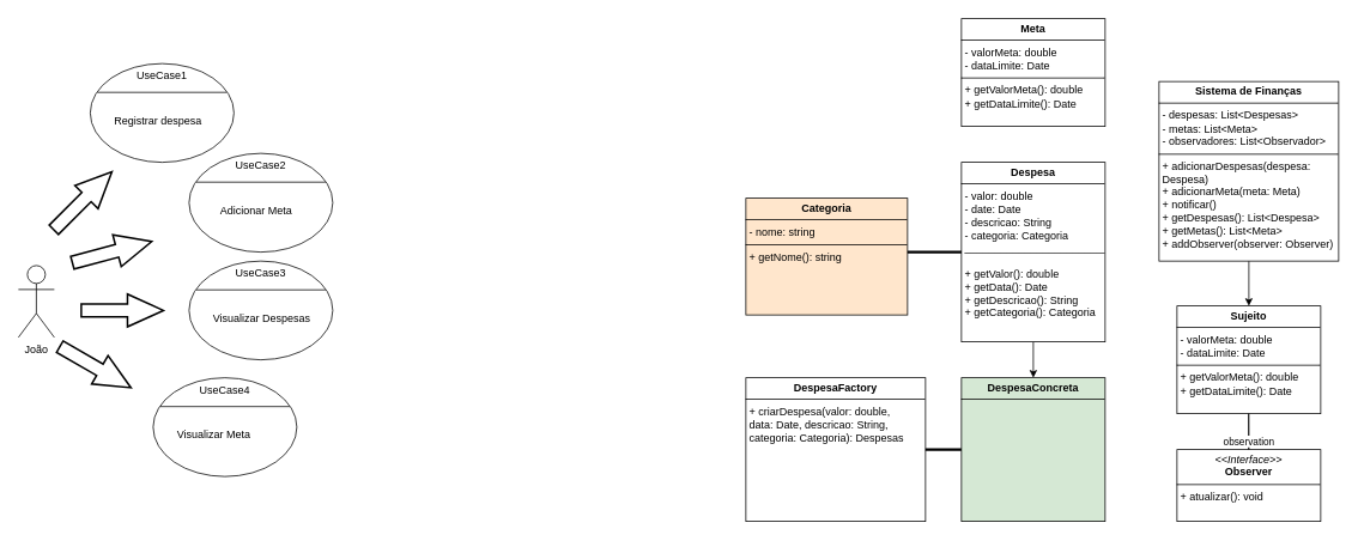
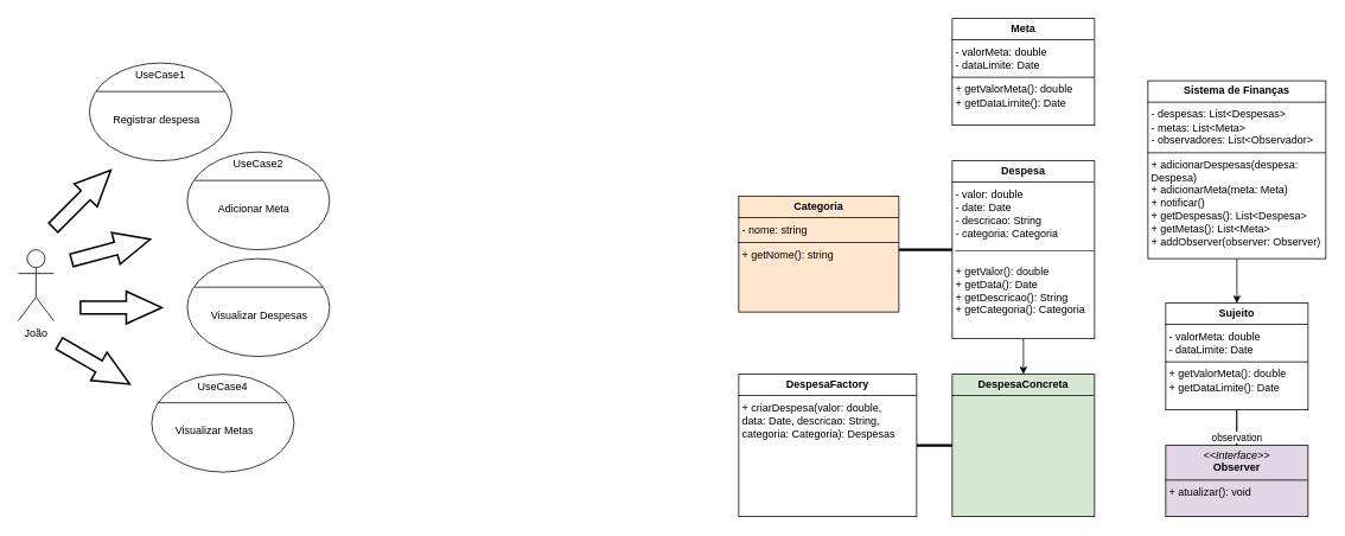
  <mxCell id="0" />
  <mxCell id="1" parent="0" />
  <mxCell id="2" value="" style="edgeStyle=orthogonalEdgeStyle;rounded=0;orthogonalLoop=1;jettySize=auto;html=1;entryX=0.5;entryY=0;entryDx=0;entryDy=0;" parent="1" source="3" target="12" edge="1"><mxGeometry relative="1" as="geometry"><mxPoint x="910" y="450" as="targetPoint" /></mxGeometry></mxCell>
  <mxCell id="3" value="&lt;p style=&quot;margin:0px;margin-top:4px;text-align:center;&quot;&gt;&lt;b&gt;Despesa&lt;/b&gt;&lt;/p&gt;&lt;hr size=&quot;1&quot; style=&quot;border-style:solid;&quot;&gt;&lt;p style=&quot;margin:0px;margin-left:4px;&quot;&gt;- valor: double&lt;/p&gt;&lt;p style=&quot;margin:0px;margin-left:4px;&quot;&gt;- date: Date&lt;/p&gt;&lt;p style=&quot;margin:0px;margin-left:4px;&quot;&gt;- descricao: String&lt;/p&gt;&lt;p style=&quot;margin:0px;margin-left:4px;&quot;&gt;- categoria: Categoria&lt;/p&gt;&lt;p style=&quot;margin:0px;margin-left:4px;&quot;&gt;________________________&lt;/p&gt;&lt;p style=&quot;margin:0px;margin-left:4px;&quot;&gt;&lt;br&gt;&lt;/p&gt;&lt;p style=&quot;margin: 0px 0px 0px 4px;&quot;&gt;+ getValor(): double&lt;/p&gt;&lt;p style=&quot;margin: 0px 0px 0px 4px;&quot;&gt;+ getData(): Date&lt;/p&gt;&lt;p style=&quot;margin: 0px 0px 0px 4px;&quot;&gt;+ getDescricao(): String&lt;/p&gt;&lt;p style=&quot;margin: 0px 0px 0px 4px;&quot;&gt;+ getCategoria(): Categoria&lt;/p&gt;&lt;p style=&quot;margin:0px;margin-left:4px;&quot;&gt;&lt;br&gt;&lt;/p&gt;" style="verticalAlign=top;align=left;overflow=fill;html=1;whiteSpace=wrap;" parent="1" vertex="1"><mxGeometry x="1070" y="180" width="160" height="200" as="geometry" /></mxCell>
  <mxCell id="4" value="&lt;p style=&quot;margin:0px;margin-top:4px;text-align:center;&quot;&gt;&lt;b&gt;Categoria&lt;/b&gt;&lt;/p&gt;&lt;hr size=&quot;1&quot; style=&quot;border-style:solid;&quot;&gt;&lt;p style=&quot;margin:0px;margin-left:4px;&quot;&gt;- nome: string&lt;/p&gt;&lt;hr size=&quot;1&quot; style=&quot;border-style:solid;&quot;&gt;&lt;p style=&quot;margin:0px;margin-left:4px;&quot;&gt;+ getNome(): string&lt;/p&gt;" style="verticalAlign=top;align=left;overflow=fill;html=1;whiteSpace=wrap;fillColor=#ffe6cc;" parent="1" vertex="1"><mxGeometry x="830" y="220" width="180" height="130" as="geometry" /></mxCell>
  <mxCell id="5" value="" style="edgeStyle=orthogonalEdgeStyle;rounded=0;orthogonalLoop=1;jettySize=auto;html=1;" parent="1" source="6" target="9" edge="1"><mxGeometry relative="1" as="geometry" /></mxCell>
  <mxCell id="6" value="&lt;p style=&quot;margin:0px;margin-top:4px;text-align:center;&quot;&gt;&lt;b&gt;Sistema de Finanças&lt;/b&gt;&lt;/p&gt;&lt;hr size=&quot;1&quot; style=&quot;border-style:solid;&quot;&gt;&lt;p style=&quot;margin:0px;margin-left:4px;&quot;&gt;- despesas: List&amp;lt;Despesas&amp;gt;&lt;/p&gt;&lt;p style=&quot;margin:0px;margin-left:4px;&quot;&gt;- metas: List&amp;lt;Meta&amp;gt;&lt;/p&gt;&lt;p style=&quot;margin:0px;margin-left:4px;&quot;&gt;- observadores: List&amp;lt;Observador&amp;gt;&lt;/p&gt;&lt;hr size=&quot;1&quot; style=&quot;border-style:solid;&quot;&gt;&lt;p style=&quot;margin:0px;margin-left:4px;&quot;&gt;+ adicionarDespesas(despesa: Despesa)&lt;/p&gt;&lt;p style=&quot;margin:0px;margin-left:4px;&quot;&gt;+ adicionarMeta(meta: Meta)&lt;/p&gt;&lt;p style=&quot;margin:0px;margin-left:4px;&quot;&gt;+ notificar()&lt;br&gt;+ getDespesas(): List&amp;lt;Despesa&amp;gt;&lt;/p&gt;&lt;p style=&quot;margin:0px;margin-left:4px;&quot;&gt;+ getMetas(): List&amp;lt;Meta&amp;gt;&lt;/p&gt;&lt;p style=&quot;margin:0px;margin-left:4px;&quot;&gt;+ addObserver(observer: Observer)&lt;/p&gt;" style="verticalAlign=top;align=left;overflow=fill;html=1;whiteSpace=wrap;" parent="1" vertex="1"><mxGeometry x="1290" y="90" width="200" height="200" as="geometry" /></mxCell>
  <mxCell id="7" value="&lt;p style=&quot;margin:0px;margin-top:4px;text-align:center;&quot;&gt;&lt;b&gt;Meta&lt;/b&gt;&lt;/p&gt;&lt;hr size=&quot;1&quot; style=&quot;border-style:solid;&quot;&gt;&lt;p style=&quot;margin:0px;margin-left:4px;&quot;&gt;- valorMeta: double&lt;/p&gt;&lt;p style=&quot;margin:0px;margin-left:4px;&quot;&gt;- dataLimite: Date&lt;/p&gt;&lt;hr size=&quot;1&quot; style=&quot;border-style:solid;&quot;&gt;&lt;p style=&quot;margin:0px;margin-left:4px;&quot;&gt;+ getValorMeta(): double&lt;/p&gt;&lt;p style=&quot;margin:0px;margin-left:4px;&quot;&gt;+ getDataLimite(): Date&lt;/p&gt;" style="verticalAlign=top;align=left;overflow=fill;html=1;whiteSpace=wrap;" parent="1" vertex="1"><mxGeometry x="1070" y="20" width="160" height="120" as="geometry" /></mxCell>
  <mxCell id="8" value="&lt;p style=&quot;margin:0px;margin-top:4px;text-align:center;&quot;&gt;&lt;b&gt;DespesaFactory&lt;/b&gt;&lt;/p&gt;&lt;hr size=&quot;1&quot; style=&quot;border-style:solid;&quot;&gt;&lt;p style=&quot;margin:0px;margin-left:4px;&quot;&gt;+ criarDespesa(&lt;span style=&quot;background-color: initial;&quot;&gt;valor: double,&lt;/span&gt;&lt;/p&gt;&lt;p style=&quot;margin:0px;margin-left:4px;&quot;&gt;data: Date,&amp;nbsp;&lt;span style=&quot;background-color: initial;&quot;&gt;descricao: String,&lt;/span&gt;&lt;/p&gt;&lt;p style=&quot;margin:0px;margin-left:4px;&quot;&gt;categoria: Categoria): Despesas&lt;/p&gt;" style="verticalAlign=top;align=left;overflow=fill;html=1;whiteSpace=wrap;" parent="1" vertex="1"><mxGeometry x="830" y="420" width="200" height="160" as="geometry" /></mxCell>
  <mxCell id="9" value="&lt;p style=&quot;margin:0px;margin-top:4px;text-align:center;&quot;&gt;&lt;b&gt;Sujeito&lt;/b&gt;&lt;/p&gt;&lt;hr size=&quot;1&quot; style=&quot;border-style:solid;&quot;&gt;&lt;p style=&quot;margin:0px;margin-left:4px;&quot;&gt;- valorMeta: double&lt;/p&gt;&lt;p style=&quot;margin:0px;margin-left:4px;&quot;&gt;- dataLimite: Date&lt;/p&gt;&lt;hr size=&quot;1&quot; style=&quot;border-style:solid;&quot;&gt;&lt;p style=&quot;margin:0px;margin-left:4px;&quot;&gt;+ getValorMeta(): double&lt;/p&gt;&lt;p style=&quot;margin:0px;margin-left:4px;&quot;&gt;+ getDataLimite(): Date&lt;/p&gt;" style="verticalAlign=top;align=left;overflow=fill;html=1;whiteSpace=wrap;" parent="1" vertex="1"><mxGeometry x="1310" y="340" width="160" height="120" as="geometry" /></mxCell>
- <mxCell id="10" value="&lt;p style=&quot;margin:0px;margin-top:4px;text-align:center;&quot;&gt;&lt;i&gt;&amp;lt;&amp;lt;Interface&amp;gt;&amp;gt;&lt;/i&gt;&lt;br&gt;&lt;b&gt;Observer&lt;/b&gt;&lt;/p&gt;&lt;hr size=&quot;1&quot; style=&quot;border-style:solid;&quot;&gt;&lt;p style=&quot;margin:0px;margin-left:4px;&quot;&gt;+ atualizar(): void&lt;br&gt;&lt;/p&gt;" style="verticalAlign=top;align=left;overflow=fill;html=1;whiteSpace=wrap;" parent="1" vertex="1"><mxGeometry x="1310" y="500" width="160" height="80" as="geometry" /></mxCell>
+ <mxCell id="10" value="&lt;p style=&quot;margin:0px;margin-top:4px;text-align:center;&quot;&gt;&lt;i&gt;&amp;lt;&amp;lt;Interface&amp;gt;&amp;gt;&lt;/i&gt;&lt;br&gt;&lt;b&gt;Observer&lt;/b&gt;&lt;/p&gt;&lt;hr size=&quot;1&quot; style=&quot;border-style:solid;&quot;&gt;&lt;p style=&quot;margin:0px;margin-left:4px;&quot;&gt;+ atualizar(): void&lt;br&gt;&lt;/p&gt;" style="verticalAlign=top;align=left;overflow=fill;html=1;whiteSpace=wrap;fillColor=#e1d5e7;" parent="1" vertex="1"><mxGeometry x="1310" y="500" width="160" height="80" as="geometry" /></mxCell>
  <mxCell id="11" value="observation" style="endArrow=none;html=1;endSize=12;startArrow=none;startSize=14;startFill=0;edgeStyle=orthogonalEdgeStyle;align=center;verticalAlign=bottom;endFill=0;rounded=0;exitX=0.5;exitY=1;exitDx=0;exitDy=0;" parent="1" edge="1"><mxGeometry x="1" relative="1" as="geometry"><mxPoint x="1389.81" y="499.98" as="sourcePoint" /><mxPoint x="1389.95" y="499.98" as="targetPoint" /><Array as="points"><mxPoint x="1389.81" y="459.98" /><mxPoint x="1389.81" y="459.98" /></Array><mxPoint as="offset" /></mxGeometry></mxCell>
  <mxCell id="12" value="&lt;p style=&quot;margin:0px;margin-top:4px;text-align:center;&quot;&gt;&lt;b&gt;DespesaConcreta&lt;/b&gt;&lt;/p&gt;&lt;hr size=&quot;1&quot; style=&quot;border-style:solid;&quot;&gt;&lt;p style=&quot;margin:0px;margin-left:4px;&quot;&gt;&lt;br&gt;&lt;/p&gt;&lt;p style=&quot;margin:0px;margin-left:4px;&quot;&gt;&lt;br&gt;&lt;/p&gt;" style="verticalAlign=top;align=left;overflow=fill;html=1;whiteSpace=wrap;fillColor=#d5e8d4;" parent="1" vertex="1"><mxGeometry x="1070" y="420" width="160" height="160" as="geometry" /></mxCell>
  <mxCell id="13" value="" style="endArrow=none;startArrow=none;endFill=0;startFill=0;endSize=8;html=1;verticalAlign=bottom;labelBackgroundColor=none;strokeWidth=3;rounded=0;" parent="1" edge="1"><mxGeometry width="160" relative="1" as="geometry"><mxPoint x="1030" y="500" as="sourcePoint" /><mxPoint x="1070" y="500" as="targetPoint" /><Array as="points" /></mxGeometry></mxCell>
  <mxCell id="14" value="" style="endArrow=none;startArrow=none;endFill=0;startFill=0;endSize=8;html=1;verticalAlign=bottom;labelBackgroundColor=none;strokeWidth=3;rounded=0;entryX=0;entryY=0.5;entryDx=0;entryDy=0;" parent="1" target="3" edge="1"><mxGeometry width="160" relative="1" as="geometry"><mxPoint x="1010" y="280" as="sourcePoint" /><mxPoint x="1050" y="284.41" as="targetPoint" /><Array as="points" /></mxGeometry></mxCell>
- <mxCell id="15" value="João" style="shape=umlActor;verticalLabelPosition=bottom;verticalAlign=top;html=1;" parent="1" vertex="1"><mxGeometry x="20" y="295" width="40" height="80" as="geometry" /></mxCell>
+ <mxCell id="15" value="João" style="shape=umlActor;verticalLabelPosition=bottom;verticalAlign=top;html=1;" parent="1" vertex="1"><mxGeometry x="20" y="280" width="40" height="80" as="geometry" /></mxCell>
  <mxCell id="16" value="" style="shape=ellipse;container=1;horizontal=1;horizontalStack=0;resizeParent=1;resizeParentMax=0;resizeLast=0;html=1;dashed=0;collapsible=0;" parent="1" vertex="1"><mxGeometry x="210" y="170" width="160" height="110" as="geometry" /></mxCell>
  <mxCell id="17" value="UseCase2" style="html=1;strokeColor=none;fillColor=none;align=center;verticalAlign=middle;rotatable=0;whiteSpace=wrap;" parent="16" vertex="1"><mxGeometry width="160" height="27.5" as="geometry" /></mxCell>
  <mxCell id="18" value="" style="line;strokeWidth=1;fillColor=none;rotatable=0;labelPosition=right;points=[];portConstraint=eastwest;dashed=0;resizeWidth=1;" parent="16" vertex="1"><mxGeometry x="8" y="27.5" width="144" height="9.167" as="geometry" /></mxCell>
  <mxCell id="19" value="Adicionar Meta" style="text;html=1;align=left;verticalAlign=middle;rotatable=0;spacingLeft=25;fillColor=none;strokeColor=none;whiteSpace=wrap;" parent="16" vertex="1"><mxGeometry x="8" y="27.5" width="160" height="72.5" as="geometry" /></mxCell>
  <mxCell id="20" value="" style="shape=ellipse;container=1;horizontal=1;horizontalStack=0;resizeParent=1;resizeParentMax=0;resizeLast=0;html=1;dashed=0;collapsible=0;" parent="1" vertex="1"><mxGeometry x="210" y="290" width="160" height="110" as="geometry" /></mxCell>
- <mxCell id="21" value="UseCase3" style="html=1;strokeColor=none;fillColor=none;align=center;verticalAlign=middle;rotatable=0;whiteSpace=wrap;" parent="20" vertex="1"><mxGeometry width="160" height="27.5" as="geometry" /></mxCell>
  <mxCell id="22" value="" style="line;strokeWidth=1;fillColor=none;rotatable=0;labelPosition=right;points=[];portConstraint=eastwest;dashed=0;resizeWidth=1;" parent="20" vertex="1"><mxGeometry x="8" y="27.5" width="144" height="9.167" as="geometry" /></mxCell>
  <mxCell id="23" value="Visualizar Despesas" style="text;html=1;align=left;verticalAlign=middle;rotatable=0;spacingLeft=25;fillColor=none;strokeColor=none;whiteSpace=wrap;" parent="20" vertex="1"><mxGeometry y="27.5" width="160" height="72.5" as="geometry" /></mxCell>
  <mxCell id="24" value="" style="shape=ellipse;container=1;horizontal=1;horizontalStack=0;resizeParent=1;resizeParentMax=0;resizeLast=0;html=1;dashed=0;collapsible=0;" parent="1" vertex="1"><mxGeometry x="170" y="420" width="160" height="110" as="geometry" /></mxCell>
  <mxCell id="25" value="UseCase4" style="html=1;strokeColor=none;fillColor=none;align=center;verticalAlign=middle;rotatable=0;whiteSpace=wrap;" parent="24" vertex="1"><mxGeometry width="160" height="27.5" as="geometry" /></mxCell>
  <mxCell id="26" value="" style="line;strokeWidth=1;fillColor=none;rotatable=0;labelPosition=right;points=[];portConstraint=eastwest;dashed=0;resizeWidth=1;" parent="24" vertex="1"><mxGeometry x="8" y="27.5" width="144" height="9.167" as="geometry" /></mxCell>
- <mxCell id="27" value="Visualizar Meta" style="text;html=1;align=left;verticalAlign=middle;rotatable=0;spacingLeft=25;fillColor=none;strokeColor=none;whiteSpace=wrap;" parent="24" vertex="1"><mxGeometry y="27.5" width="160" height="72.5" as="geometry" /></mxCell>
+ <mxCell id="27" value="Visualizar Metas" style="text;html=1;align=left;verticalAlign=middle;rotatable=0;spacingLeft=25;fillColor=none;strokeColor=none;whiteSpace=wrap;" parent="24" vertex="1"><mxGeometry y="27.5" width="160" height="72.5" as="geometry" /></mxCell>
  <mxCell id="28" value="" style="shape=ellipse;container=1;horizontal=1;horizontalStack=0;resizeParent=1;resizeParentMax=0;resizeLast=0;html=1;dashed=0;collapsible=0;" parent="1" vertex="1"><mxGeometry x="100" y="70" width="160" height="110" as="geometry" /></mxCell>
  <mxCell id="29" value="UseCase1" style="html=1;strokeColor=none;fillColor=none;align=center;verticalAlign=middle;rotatable=0;whiteSpace=wrap;" parent="28" vertex="1"><mxGeometry width="160" height="27.5" as="geometry" /></mxCell>
  <mxCell id="30" value="" style="line;strokeWidth=1;fillColor=none;rotatable=0;labelPosition=right;points=[];portConstraint=eastwest;dashed=0;resizeWidth=1;" parent="28" vertex="1"><mxGeometry x="8" y="27.5" width="144" height="9.167" as="geometry" /></mxCell>
  <mxCell id="31" value="Registrar despesa" style="text;html=1;align=left;verticalAlign=middle;rotatable=0;spacingLeft=25;fillColor=none;strokeColor=none;whiteSpace=wrap;" parent="28" vertex="1"><mxGeometry y="27.5" width="160" height="72.5" as="geometry" /></mxCell>
  <mxCell id="32" value="" style="verticalLabelPosition=bottom;verticalAlign=top;html=1;strokeWidth=2;shape=mxgraph.arrows2.arrow;dy=0.6;dx=40;notch=0;rotation=-45;" parent="1" vertex="1"><mxGeometry x="46.04" y="204.57" width="91.46" height="36.46" as="geometry" /></mxCell>
  <mxCell id="33" value="" style="verticalLabelPosition=bottom;verticalAlign=top;html=1;strokeWidth=2;shape=mxgraph.arrows2.arrow;dy=0.6;dx=40;notch=0;rotation=-15;" parent="1" vertex="1"><mxGeometry x="78.54" y="261.77" width="91.46" height="36.46" as="geometry" /></mxCell>
  <mxCell id="34" value="" style="verticalLabelPosition=bottom;verticalAlign=top;html=1;strokeWidth=2;shape=mxgraph.arrows2.arrow;dy=0.6;dx=40;notch=0;rotation=0;" parent="1" vertex="1"><mxGeometry x="90" y="326.77" width="91.46" height="36.46" as="geometry" /></mxCell>
  <mxCell id="35" value="" style="verticalLabelPosition=bottom;verticalAlign=top;html=1;strokeWidth=2;shape=mxgraph.arrows2.arrow;dy=0.6;dx=40;notch=0;rotation=30;" parent="1" vertex="1"><mxGeometry x="60" y="390" width="91.46" height="36.46" as="geometry" /></mxCell>
